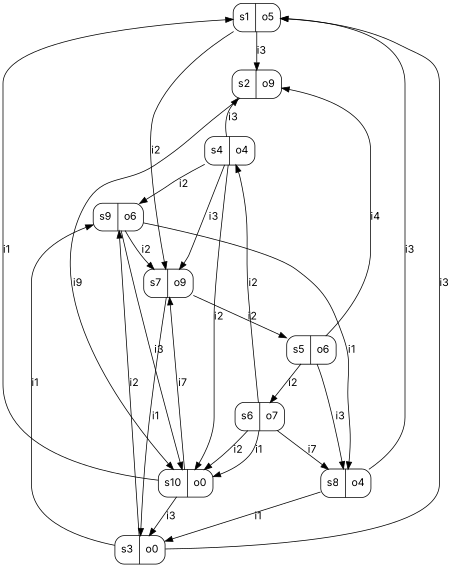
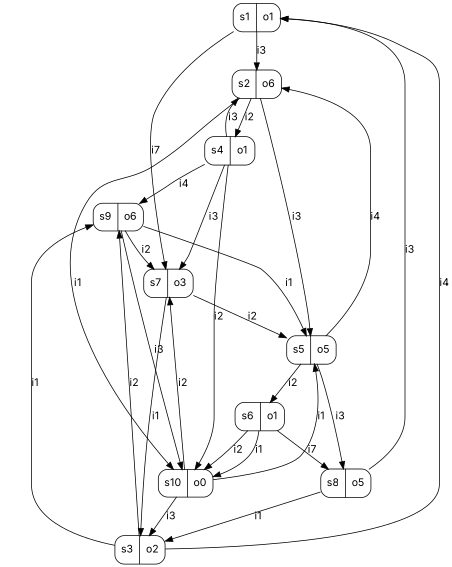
  digraph {
    fontname=Inter
    node [fontname=Inter shape=record style=rounded]
    edge [fontname=Inter]
-   n1 [label="s1|o5"]
-   n2 [label="s2|o9"]
-   n3 [label="s7|o9"]
-   n4 [label="s4|o4"]
-   n5 [label="s5|o6"]
+   n1 [label="s1|o1"]
+   n2 [label="s2|o6"]
+   n3 [label="s7|o3"]
+   n4 [label="s4|o1"]
+   n5 [label="s5|o5"]
    n6 [label="s10|o0"]
-   n7 [label="s3|o0"]
-   n8 [label="s8|o4"]
+   n7 [label="s3|o2"]
+   n8 [label="s8|o5"]
    n9 [label="s9|o6"]
-   n10 [label="s6|o7"]
+   n10 [label="s6|o1"]
    n1 -> n2 [label=i3]
-   n1 -> n3 [label=i2]
-   n10 -> n4 [label=i2]
-   n2 -> n6 [label=i9]
+   n1 -> n3 [label=i7]
+   n2 -> n4 [label=i2]
+   n2 -> n5 [label=i3]
+   n2 -> n6 [label=i1]
    n3 -> n5 [label=i2]
    n3 -> n7 [label=i1]
    n4 -> n2 [label=i3]
    n4 -> n3 [label=i3]
    n4 -> n6 [label=i2]
-   n4 -> n9 [label=i2]
+   n4 -> n9 [label=i4]
    n5 -> n2 [label=i4]
    n5 -> n8 [label=i3]
    n5 -> n10 [label=i2]
-   n6 -> n3 [label=i7]
-   n6 -> n1 [label=i1]
+   n6 -> n3 [label=i2]
+   n6 -> n5 [label=i1]
    n6 -> n7 [label=i3]
-   n7 -> n1 [label=i3]
+   n7 -> n1 [label=i4]
    n7 -> n9 [label=i1]
    n7 -> n9 [label=i2]
    n8 -> n1 [label=i3]
    n8 -> n7 [label=i1]
    n9 -> n3 [label=i2]
    n9 -> n6 [label=i3]
-   n9 -> n8 [label=i1]
+   n9 -> n5 [label=i1]
    n10 -> n6 [label=i1]
    n10 -> n6 [label=i2]
    n10 -> n8 [label=i7]
  }
